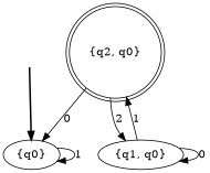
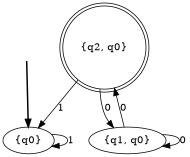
  digraph {
    fake [style=invisible]
    "{q0}" [root=true]
    "{q2, q0}" [shape=doublecircle]
    "{q1, q0}"
    fake -> "{q0}" [style=bold]
    "{q0}" -> "{q0}" [label=1]
-   "{q2, q0}" -> "{q0}" [label=0]
-   "{q2, q0}" -> "{q1, q0}" [label=2]
-   "{q1, q0}" -> "{q2, q0}" [label=1]
+   "{q2, q0}" -> "{q0}" [label=1]
+   "{q2, q0}" -> "{q1, q0}" [label=0]
+   "{q1, q0}" -> "{q2, q0}" [label=0]
    "{q1, q0}" -> "{q1, q0}" [label=0]
  }
